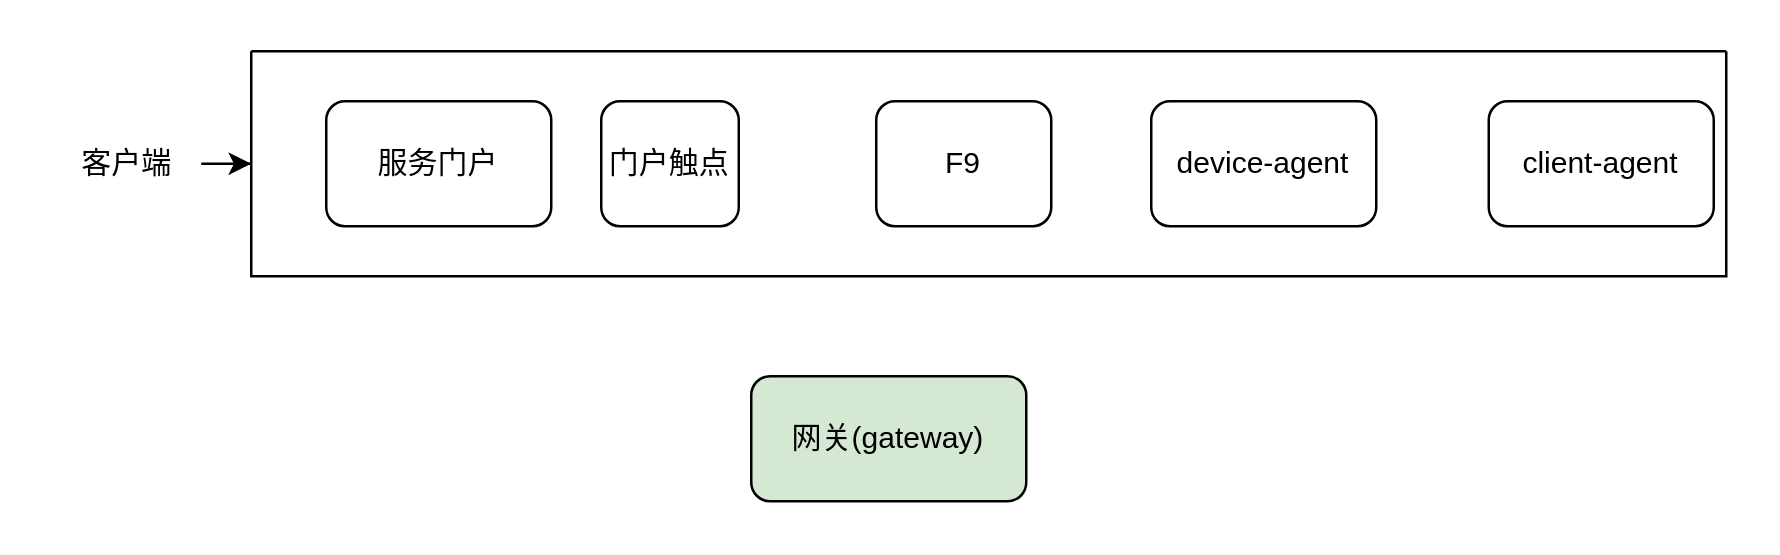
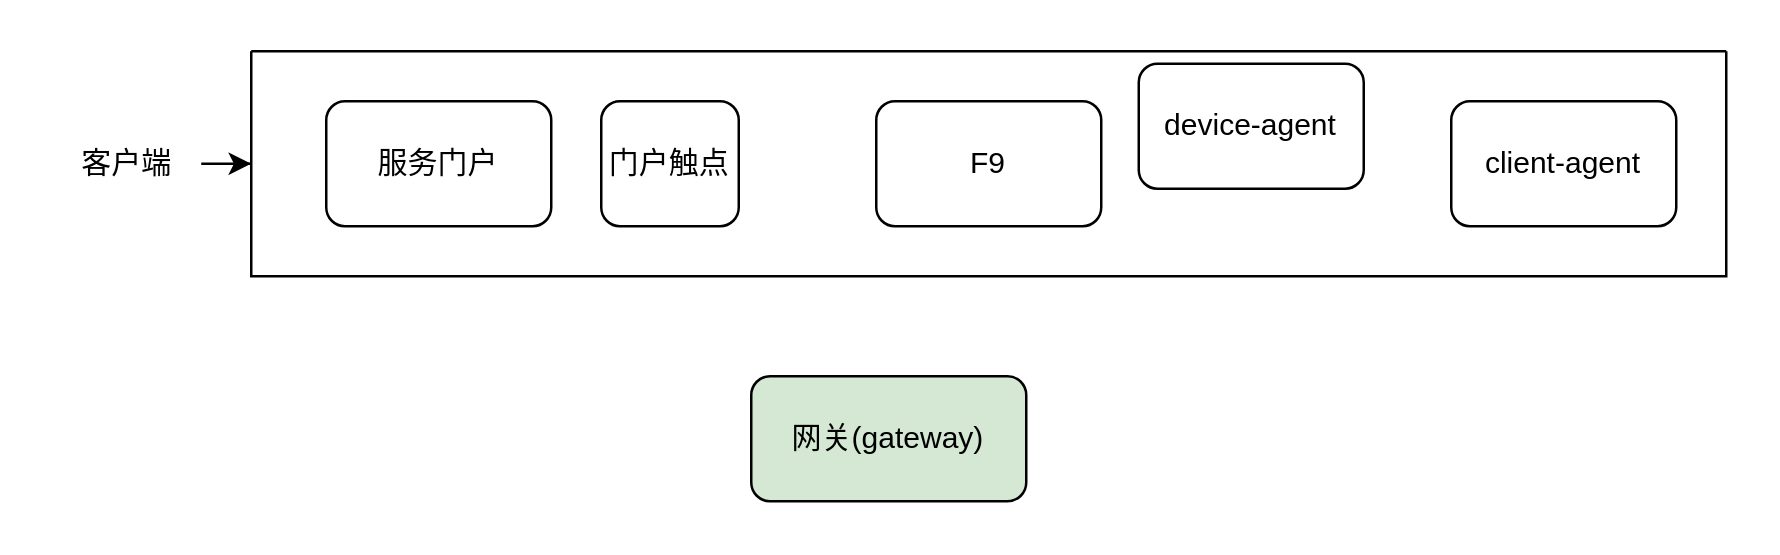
  <mxCell id="0" />
  <mxCell id="1" parent="0" />
  <mxCell id="2" value="网关(gateway)" style="rounded=1;whiteSpace=wrap;html=1;fillColor=#d5e8d4;" vertex="1" parent="1"><mxGeometry x="300" y="150" width="110" height="50" as="geometry" /></mxCell>
  <mxCell id="3" value="" style="swimlane;startSize=0;" vertex="1" parent="1"><mxGeometry x="100" y="20" width="590" height="90" as="geometry"><mxRectangle x="330" y="90" width="50" height="40" as="alternateBounds" /></mxGeometry></mxCell>
  <mxCell id="4" value="服务门户" style="rounded=1;whiteSpace=wrap;html=1;" vertex="1" parent="3"><mxGeometry x="30" y="20" width="90" height="50" as="geometry" /></mxCell>
  <mxCell id="5" value="门户触点" style="rounded=1;whiteSpace=wrap;html=1;" vertex="1" parent="3"><mxGeometry x="140" y="20" width="55" height="50" as="geometry" /></mxCell>
- <mxCell id="6" value="F9" style="rounded=1;whiteSpace=wrap;html=1;" vertex="1" parent="3"><mxGeometry x="250" y="20" width="70" height="50" as="geometry" /></mxCell>
- <mxCell id="7" value="device-agent" style="rounded=1;whiteSpace=wrap;html=1;" vertex="1" parent="3"><mxGeometry x="360" y="20" width="90" height="50" as="geometry" /></mxCell>
- <mxCell id="8" value="client-agent" style="rounded=1;whiteSpace=wrap;html=1;" vertex="1" parent="3"><mxGeometry x="495" y="20" width="90" height="50" as="geometry" /></mxCell>
+ <mxCell id="6" value="F9" style="rounded=1;whiteSpace=wrap;html=1;" vertex="1" parent="3"><mxGeometry x="250" y="20" width="90" height="50" as="geometry" /></mxCell>
+ <mxCell id="7" value="device-agent" style="rounded=1;whiteSpace=wrap;html=1;" vertex="1" parent="3"><mxGeometry x="355" y="5" width="90" height="50" as="geometry" /></mxCell>
+ <mxCell id="8" value="client-agent" style="rounded=1;whiteSpace=wrap;html=1;" vertex="1" parent="3"><mxGeometry x="480" y="20" width="90" height="50" as="geometry" /></mxCell>
  <mxCell id="9" style="edgeStyle=orthogonalEdgeStyle;rounded=0;orthogonalLoop=1;jettySize=auto;html=1;" edge="1" parent="1" source="10" target="3"><mxGeometry relative="1" as="geometry" /></mxCell>
  <mxCell id="10" value="客户端" style="text;html=1;align=center;verticalAlign=middle;resizable=0;points=[];autosize=1;strokeColor=none;fillColor=none;" vertex="1" parent="1"><mxGeometry x="20" y="50" width="60" height="30" as="geometry" /></mxCell>
